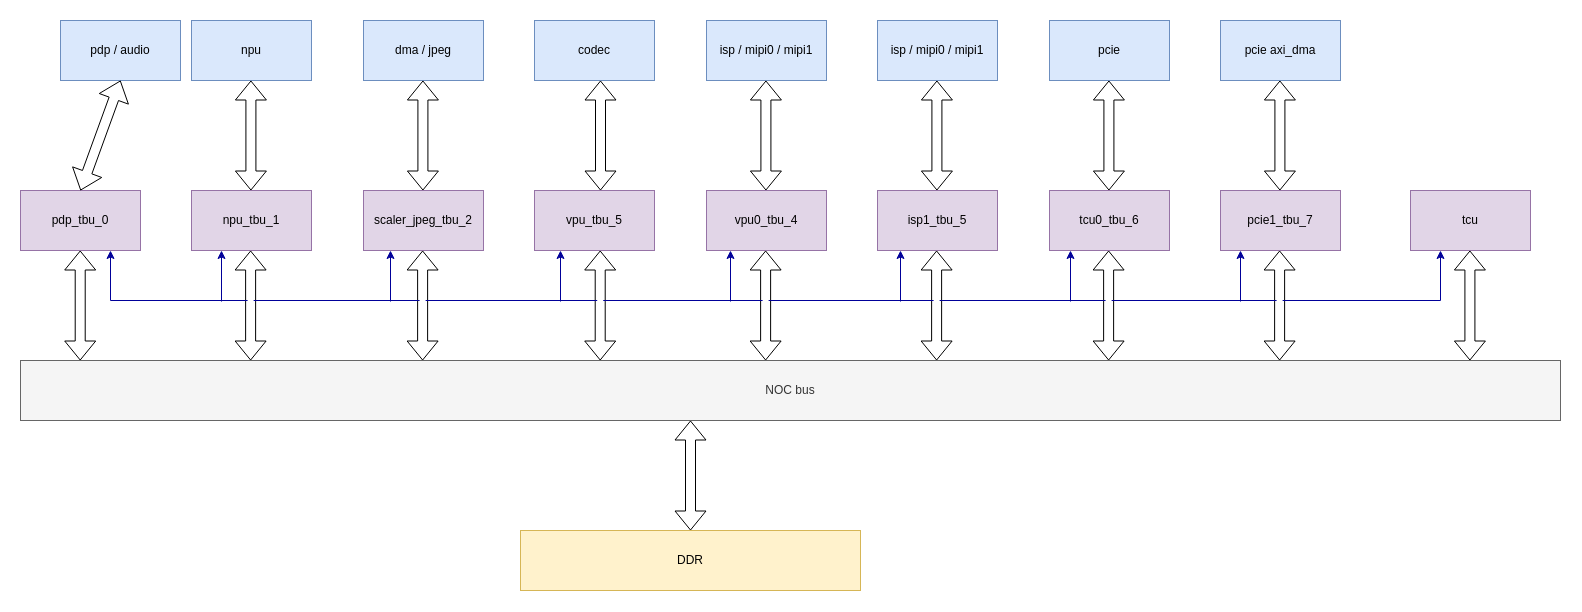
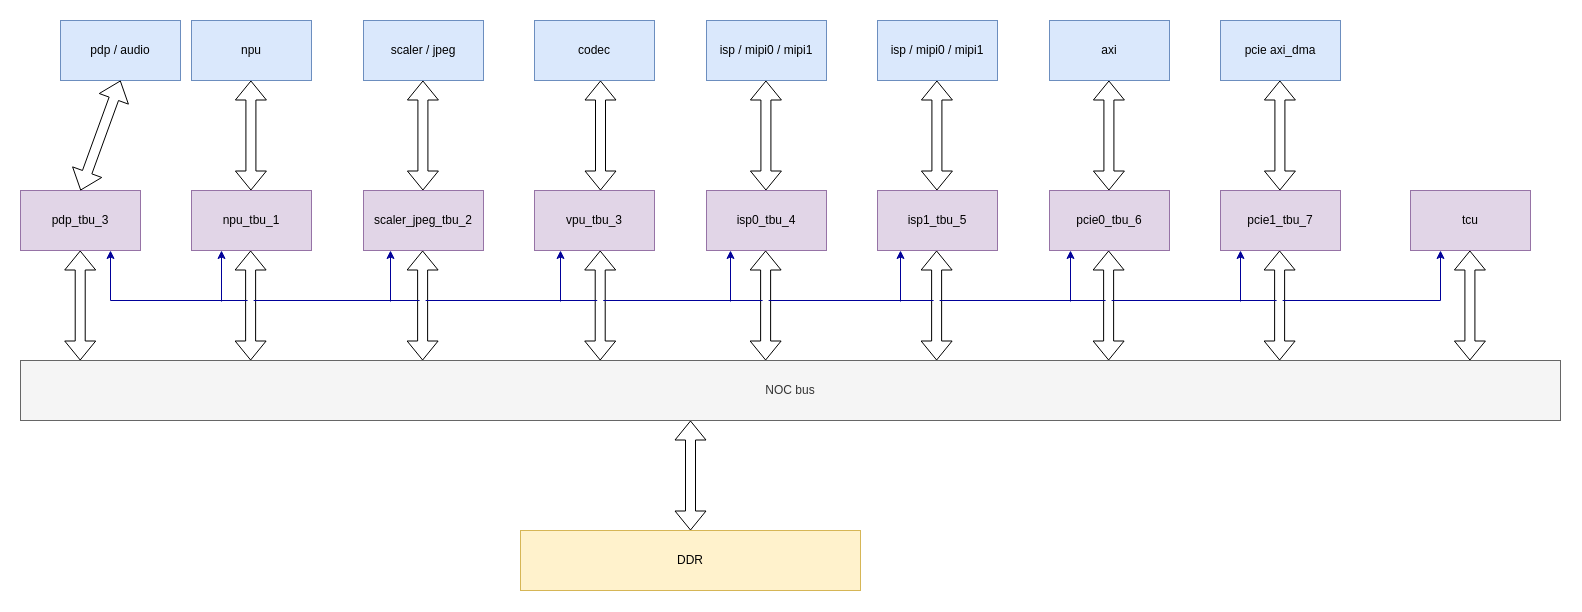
  <mxCell id="0" />
  <mxCell id="1" parent="0" />
- <mxCell id="2" value="pdp_tbu_0" style="rounded=0;whiteSpace=wrap;html=1;fillColor=#e1d5e7;strokeColor=#9673a6;" vertex="1" parent="1"><mxGeometry x="20" y="190" width="120" height="60" as="geometry" /></mxCell>
+ <mxCell id="2" value="pdp_tbu_3" style="rounded=0;whiteSpace=wrap;html=1;fillColor=#e1d5e7;strokeColor=#9673a6;" vertex="1" parent="1"><mxGeometry x="20" y="190" width="120" height="60" as="geometry" /></mxCell>
  <mxCell id="3" value="npu_tbu_1" style="rounded=0;whiteSpace=wrap;html=1;fillColor=#e1d5e7;strokeColor=#9673a6;" vertex="1" parent="1"><mxGeometry x="191" y="190" width="120" height="60" as="geometry" /></mxCell>
  <mxCell id="4" value="scaler_jpeg_tbu_2" style="rounded=0;whiteSpace=wrap;html=1;fillColor=#e1d5e7;strokeColor=#9673a6;" vertex="1" parent="1"><mxGeometry x="363" y="190" width="120" height="60" as="geometry" /></mxCell>
- <mxCell id="5" value="vpu_tbu_5" style="rounded=0;whiteSpace=wrap;html=1;fillColor=#e1d5e7;strokeColor=#9673a6;" vertex="1" parent="1"><mxGeometry x="534" y="190" width="120" height="60" as="geometry" /></mxCell>
- <mxCell id="6" value="vpu0_tbu_4" style="rounded=0;whiteSpace=wrap;html=1;fillColor=#e1d5e7;strokeColor=#9673a6;" vertex="1" parent="1"><mxGeometry x="706" y="190" width="120" height="60" as="geometry" /></mxCell>
+ <mxCell id="5" value="vpu_tbu_3" style="rounded=0;whiteSpace=wrap;html=1;fillColor=#e1d5e7;strokeColor=#9673a6;" vertex="1" parent="1"><mxGeometry x="534" y="190" width="120" height="60" as="geometry" /></mxCell>
+ <mxCell id="6" value="isp0_tbu_4" style="rounded=0;whiteSpace=wrap;html=1;fillColor=#e1d5e7;strokeColor=#9673a6;" vertex="1" parent="1"><mxGeometry x="706" y="190" width="120" height="60" as="geometry" /></mxCell>
  <mxCell id="7" value="isp1_tbu_5" style="rounded=0;whiteSpace=wrap;html=1;fillColor=#e1d5e7;strokeColor=#9673a6;" vertex="1" parent="1"><mxGeometry x="877" y="190" width="120" height="60" as="geometry" /></mxCell>
- <mxCell id="8" value="tcu0_tbu_6" style="rounded=0;whiteSpace=wrap;html=1;fillColor=#e1d5e7;strokeColor=#9673a6;" vertex="1" parent="1"><mxGeometry x="1049" y="190" width="120" height="60" as="geometry" /></mxCell>
+ <mxCell id="8" value="pcie0_tbu_6" style="rounded=0;whiteSpace=wrap;html=1;fillColor=#e1d5e7;strokeColor=#9673a6;" vertex="1" parent="1"><mxGeometry x="1049" y="190" width="120" height="60" as="geometry" /></mxCell>
  <mxCell id="9" value="pcie1_tbu_7" style="rounded=0;whiteSpace=wrap;html=1;fillColor=#e1d5e7;strokeColor=#9673a6;" vertex="1" parent="1"><mxGeometry x="1220" y="190" width="120" height="60" as="geometry" /></mxCell>
  <mxCell id="10" value="pdp / audio" style="rounded=0;whiteSpace=wrap;html=1;fillColor=#dae8fc;strokeColor=#6c8ebf;" vertex="1" parent="1"><mxGeometry x="60" y="20" width="120" height="60" as="geometry" /></mxCell>
  <mxCell id="11" value="npu" style="rounded=0;whiteSpace=wrap;html=1;fillColor=#dae8fc;strokeColor=#6c8ebf;" vertex="1" parent="1"><mxGeometry x="191" y="20" width="120" height="60" as="geometry" /></mxCell>
- <mxCell id="12" value="dma / jpeg" style="rounded=0;whiteSpace=wrap;html=1;fillColor=#dae8fc;strokeColor=#6c8ebf;" vertex="1" parent="1"><mxGeometry x="363" y="20" width="120" height="60" as="geometry" /></mxCell>
+ <mxCell id="12" value="scaler / jpeg" style="rounded=0;whiteSpace=wrap;html=1;fillColor=#dae8fc;strokeColor=#6c8ebf;" vertex="1" parent="1"><mxGeometry x="363" y="20" width="120" height="60" as="geometry" /></mxCell>
  <mxCell id="13" value="codec" style="rounded=0;whiteSpace=wrap;html=1;fillColor=#dae8fc;strokeColor=#6c8ebf;" vertex="1" parent="1"><mxGeometry x="534" y="20" width="120" height="60" as="geometry" /></mxCell>
  <mxCell id="14" value="isp / mipi0 / mipi1" style="rounded=0;whiteSpace=wrap;html=1;fillColor=#dae8fc;strokeColor=#6c8ebf;" vertex="1" parent="1"><mxGeometry x="706" y="20" width="120" height="60" as="geometry" /></mxCell>
  <mxCell id="15" value="isp / mipi0 / mipi1" style="rounded=0;whiteSpace=wrap;html=1;fillColor=#dae8fc;strokeColor=#6c8ebf;" vertex="1" parent="1"><mxGeometry x="877" y="20" width="120" height="60" as="geometry" /></mxCell>
- <mxCell id="16" value="pcie" style="rounded=0;whiteSpace=wrap;html=1;fillColor=#dae8fc;strokeColor=#6c8ebf;" vertex="1" parent="1"><mxGeometry x="1049" y="20" width="120" height="60" as="geometry" /></mxCell>
+ <mxCell id="16" value="axi" style="rounded=0;whiteSpace=wrap;html=1;fillColor=#dae8fc;strokeColor=#6c8ebf;" vertex="1" parent="1"><mxGeometry x="1049" y="20" width="120" height="60" as="geometry" /></mxCell>
  <mxCell id="17" value="pcie axi_dma" style="rounded=0;whiteSpace=wrap;html=1;fillColor=#dae8fc;strokeColor=#6c8ebf;" vertex="1" parent="1"><mxGeometry x="1220" y="20" width="120" height="60" as="geometry" /></mxCell>
  <mxCell id="18" value="" style="shape=flexArrow;endArrow=classic;startArrow=classic;html=1;rounded=0;entryX=0.5;entryY=1;entryDx=0;entryDy=0;exitX=0.5;exitY=0;exitDx=0;exitDy=0;" edge="1" parent="1" source="2" target="10"><mxGeometry width="100" height="100" relative="1" as="geometry"><mxPoint x="10" y="180" as="sourcePoint" /><mxPoint x="110" y="80" as="targetPoint" /></mxGeometry></mxCell>
  <mxCell id="19" value="" style="shape=flexArrow;endArrow=classic;startArrow=classic;html=1;rounded=0;entryX=0.5;entryY=1;entryDx=0;entryDy=0;exitX=0.5;exitY=0;exitDx=0;exitDy=0;" edge="1" parent="1"><mxGeometry width="100" height="100" relative="1" as="geometry"><mxPoint x="250.41" y="190" as="sourcePoint" /><mxPoint x="250.41" y="80" as="targetPoint" /></mxGeometry></mxCell>
  <mxCell id="20" value="" style="shape=flexArrow;endArrow=classic;startArrow=classic;html=1;rounded=0;entryX=0.5;entryY=1;entryDx=0;entryDy=0;exitX=0.5;exitY=0;exitDx=0;exitDy=0;" edge="1" parent="1"><mxGeometry width="100" height="100" relative="1" as="geometry"><mxPoint x="422.41" y="190" as="sourcePoint" /><mxPoint x="422.41" y="80" as="targetPoint" /></mxGeometry></mxCell>
  <mxCell id="21" value="" style="shape=flexArrow;endArrow=classic;startArrow=classic;html=1;rounded=0;entryX=0.5;entryY=1;entryDx=0;entryDy=0;exitX=0.5;exitY=0;exitDx=0;exitDy=0;" edge="1" parent="1"><mxGeometry width="100" height="100" relative="1" as="geometry"><mxPoint x="600" y="190" as="sourcePoint" /><mxPoint x="600" y="80" as="targetPoint" /></mxGeometry></mxCell>
  <mxCell id="22" value="" style="shape=flexArrow;endArrow=classic;startArrow=classic;html=1;rounded=0;entryX=0.5;entryY=1;entryDx=0;entryDy=0;exitX=0.5;exitY=0;exitDx=0;exitDy=0;" edge="1" parent="1"><mxGeometry width="100" height="100" relative="1" as="geometry"><mxPoint x="765.41" y="190" as="sourcePoint" /><mxPoint x="765.41" y="80" as="targetPoint" /></mxGeometry></mxCell>
  <mxCell id="23" value="" style="shape=flexArrow;endArrow=classic;startArrow=classic;html=1;rounded=0;entryX=0.5;entryY=1;entryDx=0;entryDy=0;exitX=0.5;exitY=0;exitDx=0;exitDy=0;" edge="1" parent="1"><mxGeometry width="100" height="100" relative="1" as="geometry"><mxPoint x="936.41" y="190" as="sourcePoint" /><mxPoint x="936.41" y="80" as="targetPoint" /></mxGeometry></mxCell>
  <mxCell id="24" value="" style="shape=flexArrow;endArrow=classic;startArrow=classic;html=1;rounded=0;entryX=0.5;entryY=1;entryDx=0;entryDy=0;exitX=0.5;exitY=0;exitDx=0;exitDy=0;" edge="1" parent="1"><mxGeometry width="100" height="100" relative="1" as="geometry"><mxPoint x="1108.41" y="190" as="sourcePoint" /><mxPoint x="1108.41" y="80" as="targetPoint" /></mxGeometry></mxCell>
  <mxCell id="25" value="" style="shape=flexArrow;endArrow=classic;startArrow=classic;html=1;rounded=0;entryX=0.5;entryY=1;entryDx=0;entryDy=0;exitX=0.5;exitY=0;exitDx=0;exitDy=0;" edge="1" parent="1"><mxGeometry width="100" height="100" relative="1" as="geometry"><mxPoint x="1279.41" y="190" as="sourcePoint" /><mxPoint x="1279.41" y="80" as="targetPoint" /></mxGeometry></mxCell>
  <mxCell id="26" value="NOC bus" style="rounded=0;whiteSpace=wrap;html=1;fillColor=#f5f5f5;fontColor=#333333;strokeColor=#666666;" vertex="1" parent="1"><mxGeometry x="20" y="360" width="1540" height="60" as="geometry" /></mxCell>
  <mxCell id="27" value="" style="shape=flexArrow;endArrow=classic;startArrow=classic;html=1;rounded=0;entryX=0.5;entryY=1;entryDx=0;entryDy=0;exitX=0.5;exitY=0;exitDx=0;exitDy=0;" edge="1" parent="1"><mxGeometry width="100" height="100" relative="1" as="geometry"><mxPoint x="79.71" y="360" as="sourcePoint" /><mxPoint x="79.71" y="250" as="targetPoint" /></mxGeometry></mxCell>
  <mxCell id="28" value="" style="shape=flexArrow;endArrow=classic;startArrow=classic;html=1;rounded=0;entryX=0.5;entryY=1;entryDx=0;entryDy=0;exitX=0.5;exitY=0;exitDx=0;exitDy=0;" edge="1" parent="1"><mxGeometry width="100" height="100" relative="1" as="geometry"><mxPoint x="250.12" y="360" as="sourcePoint" /><mxPoint x="250.12" y="250" as="targetPoint" /></mxGeometry></mxCell>
  <mxCell id="29" value="" style="shape=flexArrow;endArrow=classic;startArrow=classic;html=1;rounded=0;entryX=0.5;entryY=1;entryDx=0;entryDy=0;exitX=0.5;exitY=0;exitDx=0;exitDy=0;" edge="1" parent="1"><mxGeometry width="100" height="100" relative="1" as="geometry"><mxPoint x="422.12" y="360" as="sourcePoint" /><mxPoint x="422.12" y="250" as="targetPoint" /></mxGeometry></mxCell>
  <mxCell id="30" value="" style="shape=flexArrow;endArrow=classic;startArrow=classic;html=1;rounded=0;entryX=0.5;entryY=1;entryDx=0;entryDy=0;exitX=0.5;exitY=0;exitDx=0;exitDy=0;" edge="1" parent="1"><mxGeometry width="100" height="100" relative="1" as="geometry"><mxPoint x="599.71" y="360" as="sourcePoint" /><mxPoint x="599.71" y="250" as="targetPoint" /></mxGeometry></mxCell>
  <mxCell id="31" value="" style="shape=flexArrow;endArrow=classic;startArrow=classic;html=1;rounded=0;entryX=0.5;entryY=1;entryDx=0;entryDy=0;exitX=0.5;exitY=0;exitDx=0;exitDy=0;" edge="1" parent="1"><mxGeometry width="100" height="100" relative="1" as="geometry"><mxPoint x="765.12" y="360" as="sourcePoint" /><mxPoint x="765.12" y="250" as="targetPoint" /></mxGeometry></mxCell>
  <mxCell id="32" value="" style="shape=flexArrow;endArrow=classic;startArrow=classic;html=1;rounded=0;entryX=0.5;entryY=1;entryDx=0;entryDy=0;exitX=0.5;exitY=0;exitDx=0;exitDy=0;" edge="1" parent="1"><mxGeometry width="100" height="100" relative="1" as="geometry"><mxPoint x="936.12" y="360" as="sourcePoint" /><mxPoint x="936.12" y="250" as="targetPoint" /></mxGeometry></mxCell>
  <mxCell id="33" value="" style="shape=flexArrow;endArrow=classic;startArrow=classic;html=1;rounded=0;entryX=0.5;entryY=1;entryDx=0;entryDy=0;exitX=0.5;exitY=0;exitDx=0;exitDy=0;" edge="1" parent="1"><mxGeometry width="100" height="100" relative="1" as="geometry"><mxPoint x="1108.12" y="360" as="sourcePoint" /><mxPoint x="1108.12" y="250" as="targetPoint" /></mxGeometry></mxCell>
  <mxCell id="34" value="" style="shape=flexArrow;endArrow=classic;startArrow=classic;html=1;rounded=0;entryX=0.5;entryY=1;entryDx=0;entryDy=0;exitX=0.5;exitY=0;exitDx=0;exitDy=0;" edge="1" parent="1"><mxGeometry width="100" height="100" relative="1" as="geometry"><mxPoint x="1279.12" y="360" as="sourcePoint" /><mxPoint x="1279.12" y="250" as="targetPoint" /></mxGeometry></mxCell>
  <mxCell id="35" value="" style="shape=flexArrow;endArrow=classic;startArrow=classic;html=1;rounded=0;entryX=0.5;entryY=1;entryDx=0;entryDy=0;exitX=0.5;exitY=0;exitDx=0;exitDy=0;" edge="1" parent="1"><mxGeometry width="100" height="100" relative="1" as="geometry"><mxPoint x="690" y="530" as="sourcePoint" /><mxPoint x="690" y="420" as="targetPoint" /></mxGeometry></mxCell>
  <mxCell id="36" value="DDR" style="rounded=0;whiteSpace=wrap;html=1;fillColor=#fff2cc;strokeColor=#d6b656;" vertex="1" parent="1"><mxGeometry x="520" y="530" width="340" height="60" as="geometry" /></mxCell>
  <mxCell id="37" value="tcu" style="rounded=0;whiteSpace=wrap;html=1;fillColor=#e1d5e7;strokeColor=#9673a6;" vertex="1" parent="1"><mxGeometry x="1410" y="190" width="120" height="60" as="geometry" /></mxCell>
  <mxCell id="38" value="" style="shape=flexArrow;endArrow=classic;startArrow=classic;html=1;rounded=0;entryX=0.5;entryY=1;entryDx=0;entryDy=0;exitX=0.5;exitY=0;exitDx=0;exitDy=0;" edge="1" parent="1"><mxGeometry width="100" height="100" relative="1" as="geometry"><mxPoint x="1469.41" y="360" as="sourcePoint" /><mxPoint x="1469.41" y="250" as="targetPoint" /></mxGeometry></mxCell>
  <mxCell id="39" value="" style="endArrow=classic;startArrow=classic;html=1;rounded=0;exitX=0.75;exitY=1;exitDx=0;exitDy=0;jumpStyle=gap;strokeColor=#000099;" edge="1" parent="1" source="2"><mxGeometry width="50" height="50" relative="1" as="geometry"><mxPoint x="110" y="300" as="sourcePoint" /><mxPoint x="1440" y="250" as="targetPoint" /><Array as="points"><mxPoint x="110" y="300" /><mxPoint x="1440" y="300" /></Array></mxGeometry></mxCell>
  <mxCell id="40" value="" style="endArrow=classic;html=1;rounded=0;entryX=0.25;entryY=1;entryDx=0;entryDy=0;strokeColor=#000099;" edge="1" parent="1" target="3"><mxGeometry width="50" height="50" relative="1" as="geometry"><mxPoint x="221" y="301" as="sourcePoint" /><mxPoint x="217" y="249" as="targetPoint" /></mxGeometry></mxCell>
  <mxCell id="41" value="" style="endArrow=classic;html=1;rounded=0;entryX=0.25;entryY=1;entryDx=0;entryDy=0;strokeColor=#000099;" edge="1" parent="1"><mxGeometry width="50" height="50" relative="1" as="geometry"><mxPoint x="390" y="301" as="sourcePoint" /><mxPoint x="390" y="250" as="targetPoint" /></mxGeometry></mxCell>
  <mxCell id="42" value="" style="endArrow=classic;html=1;rounded=0;entryX=0.25;entryY=1;entryDx=0;entryDy=0;strokeColor=#000099;" edge="1" parent="1"><mxGeometry width="50" height="50" relative="1" as="geometry"><mxPoint x="560" y="301" as="sourcePoint" /><mxPoint x="560" y="250" as="targetPoint" /></mxGeometry></mxCell>
  <mxCell id="43" value="" style="endArrow=classic;html=1;rounded=0;entryX=0.25;entryY=1;entryDx=0;entryDy=0;strokeColor=#000099;" edge="1" parent="1"><mxGeometry width="50" height="50" relative="1" as="geometry"><mxPoint x="730" y="301" as="sourcePoint" /><mxPoint x="730" y="250" as="targetPoint" /></mxGeometry></mxCell>
  <mxCell id="44" value="" style="endArrow=classic;html=1;rounded=0;entryX=0.25;entryY=1;entryDx=0;entryDy=0;strokeColor=#000099;" edge="1" parent="1"><mxGeometry width="50" height="50" relative="1" as="geometry"><mxPoint x="900" y="301" as="sourcePoint" /><mxPoint x="900" y="250" as="targetPoint" /></mxGeometry></mxCell>
  <mxCell id="45" value="" style="endArrow=classic;html=1;rounded=0;entryX=0.25;entryY=1;entryDx=0;entryDy=0;strokeColor=#000099;" edge="1" parent="1"><mxGeometry width="50" height="50" relative="1" as="geometry"><mxPoint x="1070" y="301" as="sourcePoint" /><mxPoint x="1070" y="250" as="targetPoint" /></mxGeometry></mxCell>
  <mxCell id="46" value="" style="endArrow=classic;html=1;rounded=0;entryX=0.25;entryY=1;entryDx=0;entryDy=0;strokeColor=#000099;" edge="1" parent="1"><mxGeometry width="50" height="50" relative="1" as="geometry"><mxPoint x="1240" y="301" as="sourcePoint" /><mxPoint x="1240" y="250" as="targetPoint" /></mxGeometry></mxCell>
